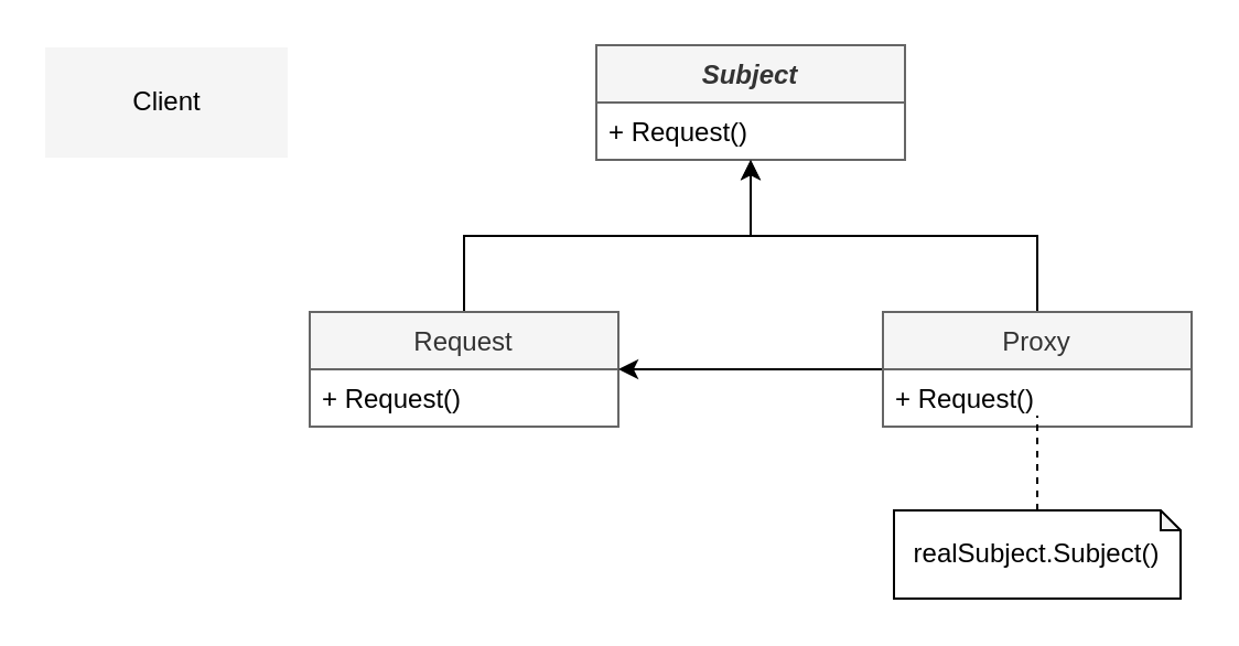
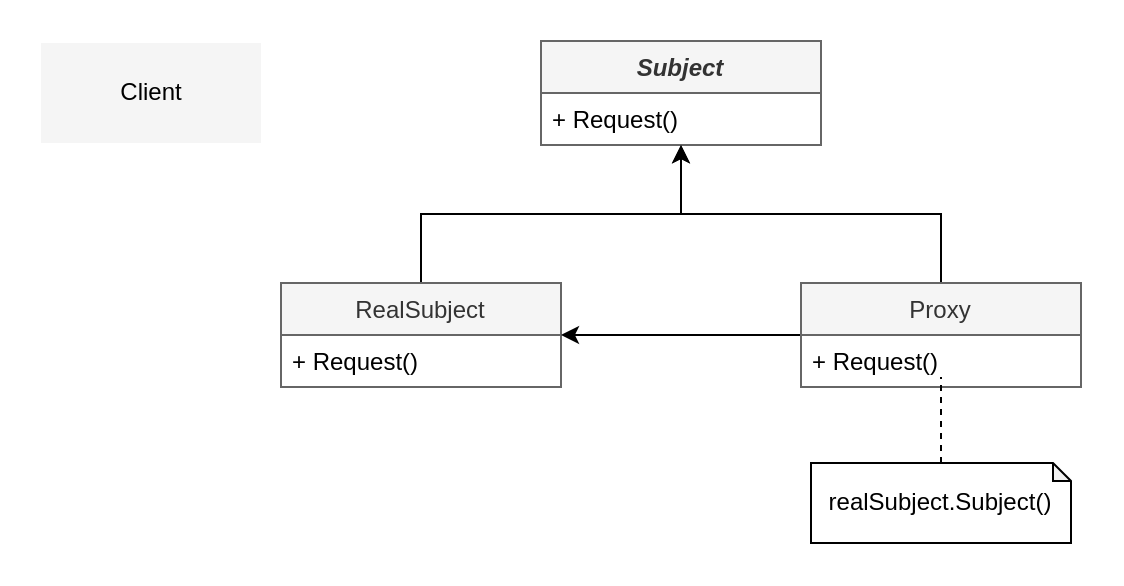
  <mxCell id="0" />
  <mxCell id="1" parent="0" />
  <mxCell id="2" value="Client" style="html=1;fillColor=#f5f5f5;strokeColor=none;" vertex="1" parent="1"><mxGeometry x="20" y="21" width="110" height="50" as="geometry" /></mxCell>
  <mxCell id="3" value="Subject" style="swimlane;fontStyle=3;childLayout=stackLayout;horizontal=1;startSize=26;fillColor=#f5f5f5;horizontalStack=0;resizeParent=1;resizeParentMax=0;resizeLast=0;collapsible=1;marginBottom=0;strokeColor=#666666;fontColor=#333333;" vertex="1" parent="1"><mxGeometry x="270" y="20" width="140" height="52" as="geometry" /></mxCell>
  <mxCell id="4" value="+ Request()" style="text;strokeColor=none;fillColor=none;align=left;verticalAlign=top;spacingLeft=4;spacingRight=4;overflow=hidden;rotatable=0;points=[[0,0.5],[1,0.5]];portConstraint=eastwest;" vertex="1" parent="3"><mxGeometry y="26" width="140" height="26" as="geometry" /></mxCell>
  <mxCell id="5" style="edgeStyle=orthogonalEdgeStyle;rounded=0;orthogonalLoop=1;jettySize=auto;html=1;entryX=0.5;entryY=1;entryDx=0;entryDy=0;entryPerimeter=0;" edge="1" parent="1" source="6" target="4"><mxGeometry relative="1" as="geometry"><mxPoint x="338" y="72" as="targetPoint" /></mxGeometry></mxCell>
- <mxCell id="6" value="Request" style="swimlane;fontStyle=0;childLayout=stackLayout;horizontal=1;startSize=26;fillColor=#f5f5f5;horizontalStack=0;resizeParent=1;resizeParentMax=0;resizeLast=0;collapsible=1;marginBottom=0;strokeColor=#666666;fontColor=#333333;" vertex="1" parent="1"><mxGeometry x="140" y="141" width="140" height="52" as="geometry" /></mxCell>
+ <mxCell id="6" value="RealSubject" style="swimlane;fontStyle=0;childLayout=stackLayout;horizontal=1;startSize=26;fillColor=#f5f5f5;horizontalStack=0;resizeParent=1;resizeParentMax=0;resizeLast=0;collapsible=1;marginBottom=0;strokeColor=#666666;fontColor=#333333;" vertex="1" parent="1"><mxGeometry x="140" y="141" width="140" height="52" as="geometry" /></mxCell>
  <mxCell id="7" value="+ Request()" style="text;strokeColor=none;fillColor=none;align=left;verticalAlign=top;spacingLeft=4;spacingRight=4;overflow=hidden;rotatable=0;points=[[0,0.5],[1,0.5]];portConstraint=eastwest;" vertex="1" parent="6"><mxGeometry y="26" width="140" height="26" as="geometry" /></mxCell>
  <mxCell id="8" style="edgeStyle=orthogonalEdgeStyle;rounded=0;orthogonalLoop=1;jettySize=auto;html=1;entryX=1;entryY=0.5;entryDx=0;entryDy=0;" edge="1" parent="1" source="10" target="6"><mxGeometry relative="1" as="geometry"><Array as="points" /></mxGeometry></mxCell>
  <mxCell id="9" style="rounded=0;orthogonalLoop=1;jettySize=auto;html=1;entryX=0.5;entryY=1.004;entryDx=0;entryDy=0;entryPerimeter=0;edgeStyle=orthogonalEdgeStyle;" edge="1" parent="1" source="10" target="4"><mxGeometry relative="1" as="geometry"><mxPoint x="337" y="72" as="targetPoint" /></mxGeometry></mxCell>
  <mxCell id="10" value="Proxy" style="swimlane;fontStyle=0;childLayout=stackLayout;horizontal=1;startSize=26;fillColor=#f5f5f5;horizontalStack=0;resizeParent=1;resizeParentMax=0;resizeLast=0;collapsible=1;marginBottom=0;strokeColor=#666666;fontColor=#333333;shadow=0;" vertex="1" parent="1"><mxGeometry x="400" y="141" width="140" height="52" as="geometry" /></mxCell>
  <mxCell id="11" value="+ Request()" style="text;strokeColor=none;fillColor=none;align=left;verticalAlign=top;spacingLeft=4;spacingRight=4;overflow=hidden;rotatable=0;points=[[0,0.5],[1,0.5]];portConstraint=eastwest;" vertex="1" parent="10"><mxGeometry y="26" width="140" height="26" as="geometry" /></mxCell>
  <mxCell id="12" style="rounded=0;orthogonalLoop=1;jettySize=auto;html=1;startArrow=none;startFill=0;endArrow=none;endFill=0;dashed=1;exitX=0.5;exitY=0;exitDx=0;exitDy=0;exitPerimeter=0;" edge="1" parent="1" source="13"><mxGeometry relative="1" as="geometry"><mxPoint x="470" y="226" as="sourcePoint" /><mxPoint x="470" y="188" as="targetPoint" /></mxGeometry></mxCell>
  <mxCell id="13" value="realSubject.Subject()" style="shape=note;whiteSpace=wrap;html=1;backgroundOutline=1;darkOpacity=0.05;size=9;" vertex="1" parent="1"><mxGeometry x="405" y="231" width="130" height="40" as="geometry" /></mxCell>
